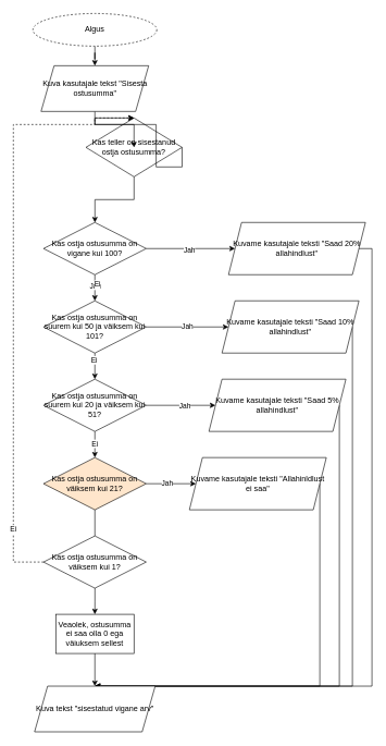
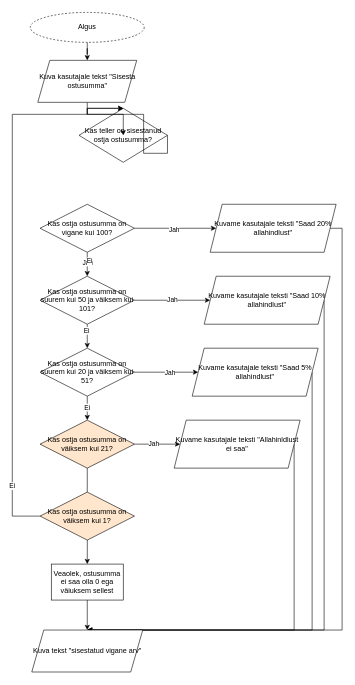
  <mxCell id="0" />
  <mxCell id="1" parent="0" />
  <mxCell id="2" value="" style="edgeStyle=orthogonalEdgeStyle;rounded=0;orthogonalLoop=1;jettySize=auto;html=1;" edge="1" parent="1" source="3" target="42"><mxGeometry relative="1" as="geometry" /></mxCell>
  <mxCell id="3" value="Algus" style="ellipse;whiteSpace=wrap;html=1;dashed=1;" vertex="1" parent="1"><mxGeometry x="50" y="20" width="190" height="50" as="geometry" /></mxCell>
- <mxCell id="4" value="" style="edgeStyle=orthogonalEdgeStyle;rounded=0;orthogonalLoop=1;jettySize=auto;html=1;" edge="1" parent="1" source="5" target="11"><mxGeometry relative="1" as="geometry" /></mxCell>
  <mxCell id="5" value="Kas teller on sisestanud ostja ostusumma?" style="rhombus;whiteSpace=wrap;html=1;" vertex="1" parent="1"><mxGeometry x="131.25" y="180" width="147.5" height="90" as="geometry" /></mxCell>
  <mxCell id="6" value="" style="edgeStyle=orthogonalEdgeStyle;rounded=0;orthogonalLoop=1;jettySize=auto;html=1;" edge="1" parent="1" source="11" target="16"><mxGeometry relative="1" as="geometry" /></mxCell>
  <mxCell id="7" value="Jah" style="edgeLabel;html=1;align=center;verticalAlign=middle;resizable=0;points=[];" vertex="1" connectable="0" parent="6"><mxGeometry x="-0.2" relative="1" as="geometry"><mxPoint as="offset" /></mxGeometry></mxCell>
  <mxCell id="8" value="Ei" style="edgeLabel;html=1;align=center;verticalAlign=middle;resizable=0;points=[];" vertex="1" connectable="0" parent="6"><mxGeometry x="-0.3" y="3" relative="1" as="geometry"><mxPoint as="offset" /></mxGeometry></mxCell>
  <mxCell id="9" value="" style="edgeStyle=orthogonalEdgeStyle;rounded=0;orthogonalLoop=1;jettySize=auto;html=1;" edge="1" parent="1" source="11" target="27"><mxGeometry relative="1" as="geometry" /></mxCell>
  <mxCell id="10" value="Jah" style="edgeLabel;html=1;align=center;verticalAlign=middle;resizable=0;points=[];" vertex="1" connectable="0" parent="9"><mxGeometry x="-0.026" y="-1" relative="1" as="geometry"><mxPoint as="offset" /></mxGeometry></mxCell>
  <mxCell id="11" value="Kas ostja ostusumma on vigane kui 100?" style="rhombus;whiteSpace=wrap;html=1;" vertex="1" parent="1"><mxGeometry x="66.25" y="340" width="157.5" height="80" as="geometry" /></mxCell>
  <mxCell id="12" value="" style="edgeStyle=orthogonalEdgeStyle;rounded=0;orthogonalLoop=1;jettySize=auto;html=1;" edge="1" parent="1" source="16" target="21"><mxGeometry relative="1" as="geometry" /></mxCell>
  <mxCell id="13" value="Ei" style="edgeLabel;html=1;align=center;verticalAlign=middle;resizable=0;points=[];" vertex="1" connectable="0" parent="12"><mxGeometry x="-0.5" y="-2" relative="1" as="geometry"><mxPoint as="offset" /></mxGeometry></mxCell>
  <mxCell id="14" value="" style="edgeStyle=orthogonalEdgeStyle;rounded=0;orthogonalLoop=1;jettySize=auto;html=1;" edge="1" parent="1" source="16" target="29"><mxGeometry relative="1" as="geometry" /></mxCell>
  <mxCell id="15" value="Jah" style="edgeLabel;html=1;align=center;verticalAlign=middle;resizable=0;points=[];" vertex="1" connectable="0" parent="14"><mxGeometry x="0.004" y="1" relative="1" as="geometry"><mxPoint as="offset" /></mxGeometry></mxCell>
  <mxCell id="16" value="Kas ostja ostusumma on suurem kui 50 ja väiksem kui 101?" style="rhombus;whiteSpace=wrap;html=1;" vertex="1" parent="1"><mxGeometry x="66.25" y="460" width="157.5" height="80" as="geometry" /></mxCell>
  <mxCell id="17" value="" style="edgeStyle=orthogonalEdgeStyle;rounded=0;orthogonalLoop=1;jettySize=auto;html=1;" edge="1" parent="1" source="21" target="25"><mxGeometry relative="1" as="geometry" /></mxCell>
  <mxCell id="18" value="Ei" style="edgeLabel;html=1;align=center;verticalAlign=middle;resizable=0;points=[];" vertex="1" connectable="0" parent="17"><mxGeometry x="-0.1" y="-1" relative="1" as="geometry"><mxPoint as="offset" /></mxGeometry></mxCell>
  <mxCell id="19" value="" style="edgeStyle=orthogonalEdgeStyle;rounded=0;orthogonalLoop=1;jettySize=auto;html=1;" edge="1" parent="1" source="21" target="31"><mxGeometry relative="1" as="geometry" /></mxCell>
  <mxCell id="20" value="Jah" style="edgeLabel;html=1;align=center;verticalAlign=middle;resizable=0;points=[];" vertex="1" connectable="0" parent="19"><mxGeometry x="0.109" relative="1" as="geometry"><mxPoint as="offset" /></mxGeometry></mxCell>
  <mxCell id="21" value="Kas ostja ostusumma on suurem kui 20 ja väiksem kui 51?" style="rhombus;whiteSpace=wrap;html=1;" vertex="1" parent="1"><mxGeometry x="66.25" y="580" width="157.5" height="80" as="geometry" /></mxCell>
  <mxCell id="22" value="" style="edgeStyle=orthogonalEdgeStyle;rounded=0;orthogonalLoop=1;jettySize=auto;html=1;" edge="1" parent="1" source="25" target="33"><mxGeometry relative="1" as="geometry" /></mxCell>
  <mxCell id="23" value="Jah" style="edgeLabel;html=1;align=center;verticalAlign=middle;resizable=0;points=[];" vertex="1" connectable="0" parent="22"><mxGeometry x="-0.154" y="1" relative="1" as="geometry"><mxPoint as="offset" /></mxGeometry></mxCell>
  <mxCell id="24" value="" style="edgeStyle=orthogonalEdgeStyle;rounded=0;orthogonalLoop=1;jettySize=auto;html=1;endArrow=none;" edge="1" parent="1" source="25" target="37"><mxGeometry relative="1" as="geometry" /></mxCell>
  <mxCell id="25" value="Kas ostja ostusumma on väiksem kui 21?" style="rhombus;whiteSpace=wrap;html=1;fillColor=#ffe6cc;" vertex="1" parent="1"><mxGeometry x="66.25" y="700" width="157.5" height="80" as="geometry" /></mxCell>
  <mxCell id="26" style="edgeStyle=orthogonalEdgeStyle;rounded=0;orthogonalLoop=1;jettySize=auto;html=1;exitX=1;exitY=0.5;exitDx=0;exitDy=0;entryX=0.5;entryY=0;entryDx=0;entryDy=0;" edge="1" parent="1" source="27" target="40"><mxGeometry relative="1" as="geometry"><Array as="points"><mxPoint x="570" y="380" /><mxPoint x="570" y="1050" /></Array></mxGeometry></mxCell>
  <mxCell id="27" value="Kuvame kasutajale teksti &quot;Saad 20% allahindlust&quot;" style="shape=parallelogram;perimeter=parallelogramPerimeter;whiteSpace=wrap;html=1;fixedSize=1;" vertex="1" parent="1"><mxGeometry x="350" y="340" width="210" height="80" as="geometry" /></mxCell>
  <mxCell id="28" style="edgeStyle=orthogonalEdgeStyle;rounded=0;orthogonalLoop=1;jettySize=auto;html=1;exitX=1;exitY=0.5;exitDx=0;exitDy=0;entryX=0.5;entryY=0;entryDx=0;entryDy=0;" edge="1" parent="1" source="29" target="40"><mxGeometry relative="1" as="geometry"><Array as="points"><mxPoint x="540" y="1050" /></Array></mxGeometry></mxCell>
  <mxCell id="29" value="Kuvame kasutajale teksti &quot;Saad 10% allahindlust&quot;" style="shape=parallelogram;perimeter=parallelogramPerimeter;whiteSpace=wrap;html=1;fixedSize=1;" vertex="1" parent="1"><mxGeometry x="340" y="460" width="210" height="80" as="geometry" /></mxCell>
  <mxCell id="30" style="edgeStyle=orthogonalEdgeStyle;rounded=0;orthogonalLoop=1;jettySize=auto;html=1;exitX=1;exitY=0.5;exitDx=0;exitDy=0;entryX=0.5;entryY=0;entryDx=0;entryDy=0;" edge="1" parent="1" source="31" target="40"><mxGeometry relative="1" as="geometry"><Array as="points"><mxPoint x="520" y="1050" /></Array></mxGeometry></mxCell>
  <mxCell id="31" value="Kuvame kasutajale teksti &quot;Saad 5% allahindlust&quot;" style="shape=parallelogram;perimeter=parallelogramPerimeter;whiteSpace=wrap;html=1;fixedSize=1;" vertex="1" parent="1"><mxGeometry x="320" y="580" width="210" height="80" as="geometry" /></mxCell>
  <mxCell id="32" style="edgeStyle=orthogonalEdgeStyle;rounded=0;orthogonalLoop=1;jettySize=auto;html=1;exitX=1;exitY=0.5;exitDx=0;exitDy=0;entryX=0.5;entryY=0;entryDx=0;entryDy=0;" edge="1" parent="1" source="33" target="40"><mxGeometry relative="1" as="geometry"><Array as="points"><mxPoint x="490" y="1050" /></Array></mxGeometry></mxCell>
  <mxCell id="33" value="Kuvame kasutajale teksti &quot;Allahinldlust ei saa&quot;" style="shape=parallelogram;perimeter=parallelogramPerimeter;whiteSpace=wrap;html=1;fixedSize=1;" vertex="1" parent="1"><mxGeometry x="290" y="700" width="210" height="80" as="geometry" /></mxCell>
- <mxCell id="34" style="edgeStyle=orthogonalEdgeStyle;rounded=0;orthogonalLoop=1;jettySize=auto;html=1;exitX=0;exitY=0.5;exitDx=0;exitDy=0;entryX=0.5;entryY=0;entryDx=0;entryDy=0;dashed=1;" edge="1" parent="1" source="37" target="5"><mxGeometry relative="1" as="geometry"><Array as="points"><mxPoint x="20" y="860" /><mxPoint x="20" y="190" /><mxPoint x="145" y="190" /></Array></mxGeometry></mxCell>
+ <mxCell id="34" style="edgeStyle=orthogonalEdgeStyle;rounded=0;orthogonalLoop=1;jettySize=auto;html=1;exitX=0;exitY=0.5;exitDx=0;exitDy=0;entryX=0.5;entryY=0;entryDx=0;entryDy=0;" edge="1" parent="1" source="37" target="5"><mxGeometry relative="1" as="geometry"><Array as="points"><mxPoint x="20" y="860" /><mxPoint x="20" y="190" /><mxPoint x="145" y="190" /></Array></mxGeometry></mxCell>
  <mxCell id="35" value="Ei" style="edgeLabel;html=1;align=center;verticalAlign=middle;resizable=0;points=[];" vertex="1" connectable="0" parent="34"><mxGeometry x="-0.788" y="1" relative="1" as="geometry"><mxPoint as="offset" /></mxGeometry></mxCell>
  <mxCell id="36" value="" style="edgeStyle=orthogonalEdgeStyle;rounded=0;orthogonalLoop=1;jettySize=auto;html=1;" edge="1" parent="1" source="37" target="39"><mxGeometry relative="1" as="geometry" /></mxCell>
- <mxCell id="37" value="Kas ostja ostusumma on väiksem kui 1?" style="rhombus;whiteSpace=wrap;html=1;" vertex="1" parent="1"><mxGeometry x="66.25" y="820" width="157.5" height="80" as="geometry" /></mxCell>
+ <mxCell id="37" value="Kas ostja ostusumma on väiksem kui 1?" style="rhombus;whiteSpace=wrap;html=1;fillColor=#ffe6cc;" vertex="1" parent="1"><mxGeometry x="66.25" y="820" width="157.5" height="80" as="geometry" /></mxCell>
  <mxCell id="38" value="" style="edgeStyle=orthogonalEdgeStyle;rounded=0;orthogonalLoop=1;jettySize=auto;html=1;" edge="1" parent="1" source="39" target="40"><mxGeometry relative="1" as="geometry" /></mxCell>
  <mxCell id="39" value="Veaolek, ostusumma ei saa olla 0 ega väiuksem sellest" style="whiteSpace=wrap;html=1;" vertex="1" parent="1"><mxGeometry x="85" y="940" width="120" height="60" as="geometry" /></mxCell>
  <mxCell id="40" value="Kuva tekst &quot;sisestatud vigane arv&quot;" style="shape=parallelogram;perimeter=parallelogramPerimeter;whiteSpace=wrap;html=1;fixedSize=1;" vertex="1" parent="1"><mxGeometry x="52.5" y="1050" width="185" height="70" as="geometry" /></mxCell>
  <mxCell id="41" value="" style="edgeStyle=orthogonalEdgeStyle;rounded=0;orthogonalLoop=1;jettySize=auto;html=1;" edge="1" parent="1" source="42" target="5"><mxGeometry relative="1" as="geometry" /></mxCell>
  <mxCell id="42" value="Kuva kasutajale tekst &quot;Sisesta ostusumma&quot;" style="shape=parallelogram;perimeter=parallelogramPerimeter;whiteSpace=wrap;html=1;fixedSize=1;" vertex="1" parent="1"><mxGeometry x="62.5" y="100" width="165" height="70" as="geometry" /></mxCell>
  <mxCell id="43" style="edgeStyle=orthogonalEdgeStyle;rounded=0;orthogonalLoop=1;jettySize=auto;html=1;exitX=1;exitY=0.5;exitDx=0;exitDy=0;entryX=0.5;entryY=0;entryDx=0;entryDy=0;" edge="1" parent="1" source="5" target="5"><mxGeometry relative="1" as="geometry"><Array as="points"><mxPoint x="239" y="255" /><mxPoint x="239" y="190" /><mxPoint x="145" y="190" /></Array></mxGeometry></mxCell>
